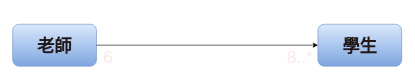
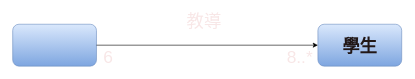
  <mxCell id="0" />
  <mxCell id="1" parent="0" />
  <mxCell id="2" value="" style="group" vertex="1" connectable="0" parent="1"><mxGeometry x="20" y="40" width="140" height="70" as="geometry" /></mxCell>
  <mxCell id="3" value="" style="rounded=1;whiteSpace=wrap;html=1;fillColor=#dae8fc;gradientColor=#7ea6e0;strokeColor=#6c8ebf;" vertex="1" parent="2"><mxGeometry width="140" height="70" as="geometry" /></mxCell>
- <mxCell id="4" value="&lt;font style=&quot;font-size: 29px;&quot;&gt;老師&lt;/font&gt;" style="text;strokeColor=none;align=center;fillColor=none;html=1;verticalAlign=middle;whiteSpace=wrap;rounded=0;fontColor=#211717;fontStyle=1;fontSize=29;" vertex="1" parent="2"><mxGeometry x="35" y="19.833" width="70" height="35" as="geometry" /></mxCell>
  <mxCell id="5" value="" style="group" vertex="1" connectable="0" parent="1"><mxGeometry x="530" y="40" width="140" height="70" as="geometry" /></mxCell>
  <mxCell id="6" value="" style="rounded=1;whiteSpace=wrap;html=1;fillColor=#dae8fc;gradientColor=#7ea6e0;strokeColor=#6c8ebf;" vertex="1" parent="5"><mxGeometry width="140" height="70" as="geometry" /></mxCell>
  <mxCell id="7" value="&lt;font style=&quot;font-size: 29px;&quot;&gt;學生&lt;/font&gt;" style="text;strokeColor=none;align=center;fillColor=none;html=1;verticalAlign=middle;whiteSpace=wrap;rounded=0;fontColor=#211717;fontStyle=1;fontSize=29;" vertex="1" parent="5"><mxGeometry x="35" y="19.833" width="70" height="35" as="geometry" /></mxCell>
  <mxCell id="8" value="" style="endArrow=classic;html=1;fontSize=29;fontColor=#211717;exitX=1;exitY=0.5;exitDx=0;exitDy=0;entryX=0;entryY=0.5;entryDx=0;entryDy=0;" edge="1" parent="1" source="3" target="6"><mxGeometry width="50" height="50" relative="1" as="geometry"><mxPoint x="330" y="120" as="sourcePoint" /><mxPoint x="380" y="70" as="targetPoint" /></mxGeometry></mxCell>
  <mxCell id="9" value="&lt;font color=&quot;#f8e7e7&quot;&gt;6&lt;/font&gt;" style="text;strokeColor=none;align=center;fillColor=none;html=1;verticalAlign=middle;whiteSpace=wrap;rounded=0;fontSize=29;fontColor=#211717;" vertex="1" parent="1"><mxGeometry x="150" y="80" width="60" height="30" as="geometry" /></mxCell>
  <mxCell id="10" value="&lt;font color=&quot;#f8e7e7&quot;&gt;8..*&lt;/font&gt;" style="text;strokeColor=none;align=center;fillColor=none;html=1;verticalAlign=middle;whiteSpace=wrap;rounded=0;fontSize=29;fontColor=#211717;" vertex="1" parent="1"><mxGeometry x="470" y="80" width="60" height="30" as="geometry" /></mxCell>
+ <mxCell id="11" value="&lt;font color=&quot;#f8e7e7&quot;&gt;教導&lt;/font&gt;" style="text;strokeColor=none;align=center;fillColor=none;html=1;verticalAlign=middle;whiteSpace=wrap;rounded=0;fontSize=29;fontColor=#211717;" vertex="1" parent="1"><mxGeometry x="310" y="20" width="60" height="30" as="geometry" /></mxCell>
